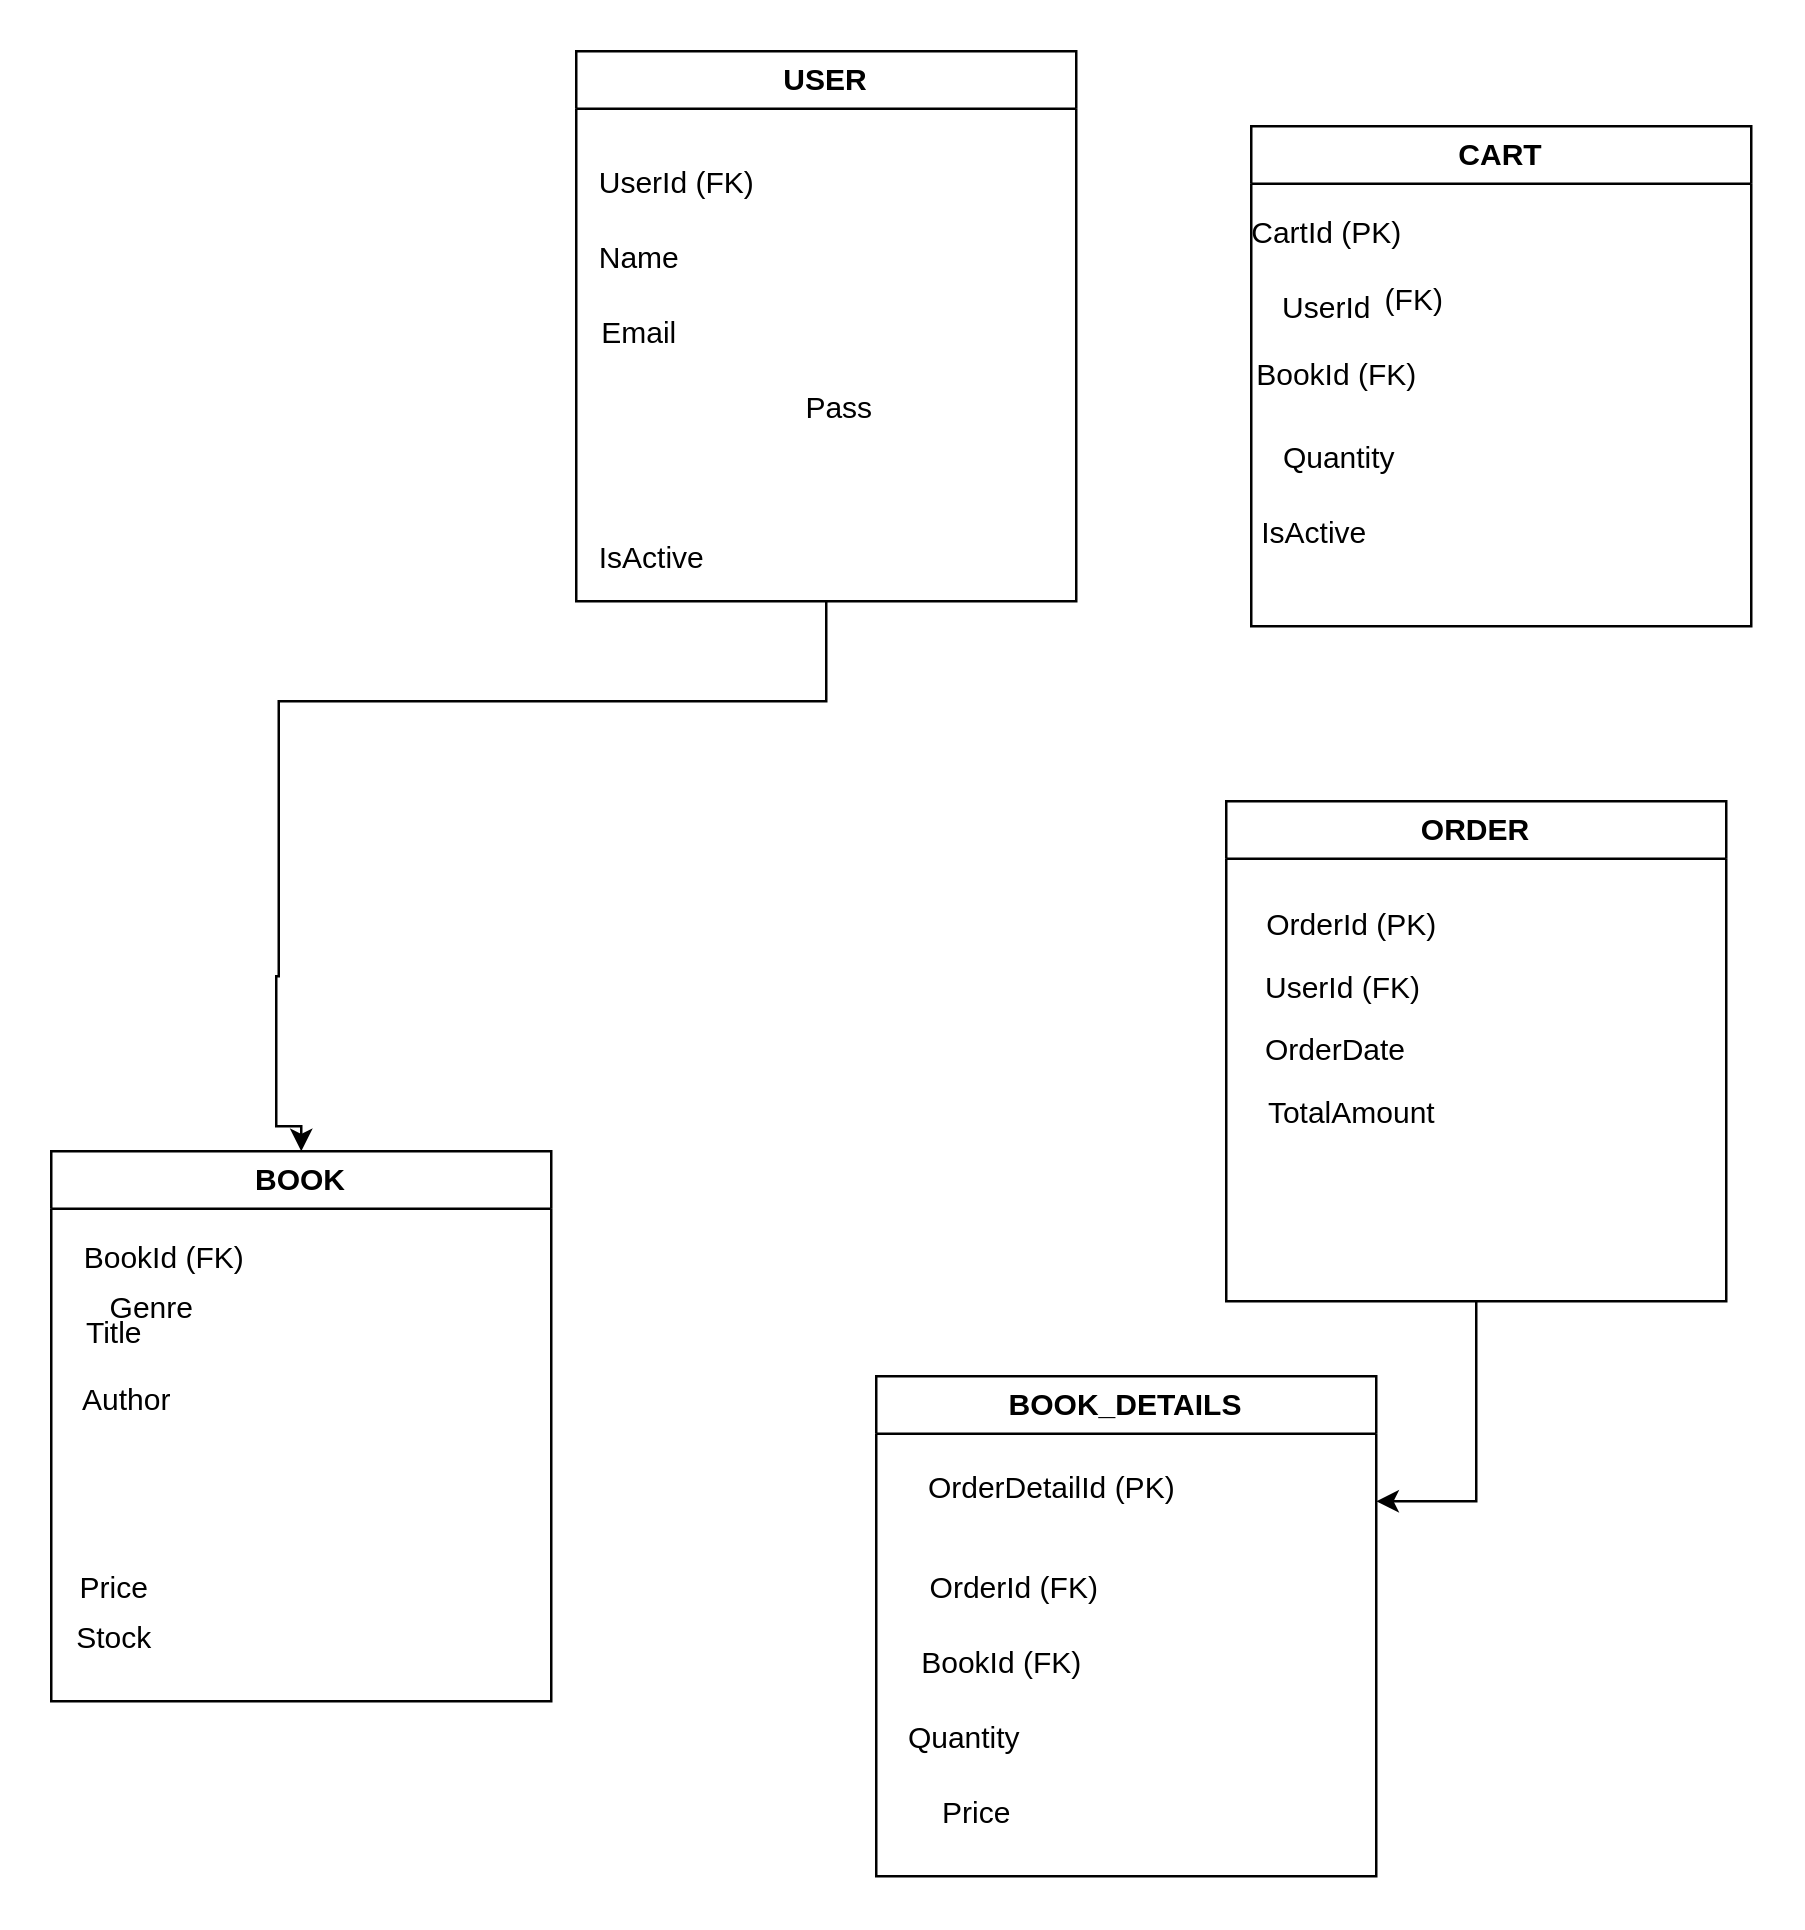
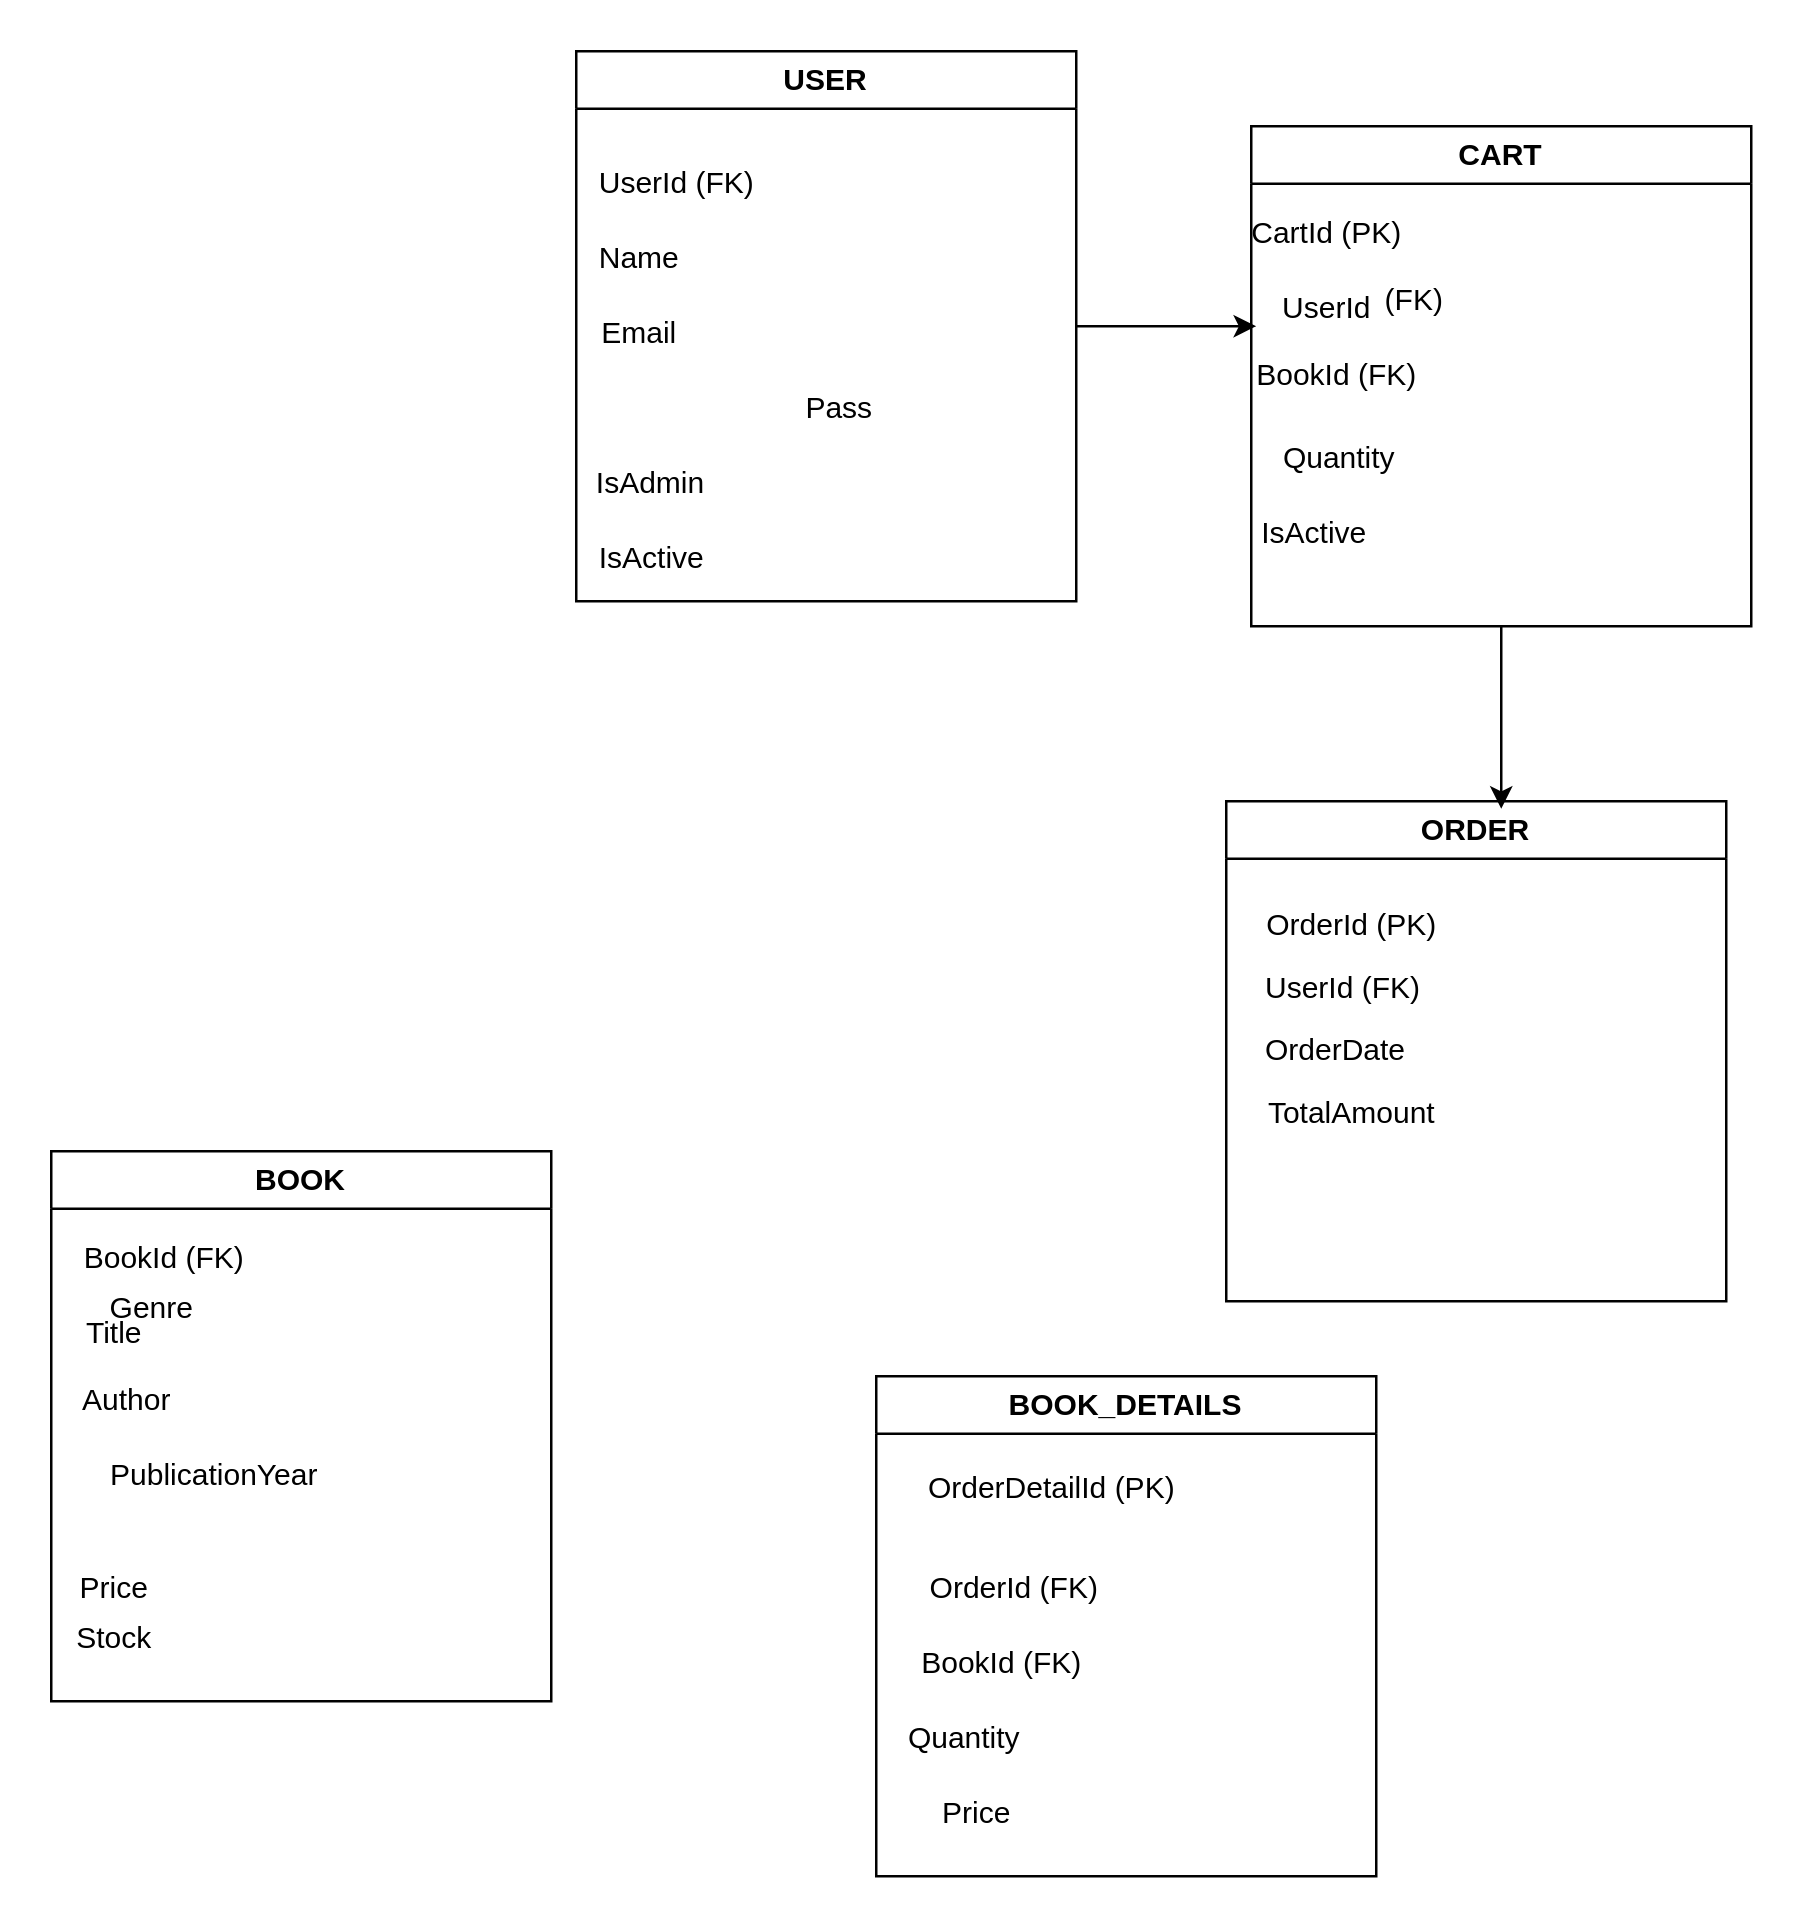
  <mxCell id="0" />
  <mxCell id="1" parent="0" />
  <mxCell id="2" value="USER" style="swimlane;whiteSpace=wrap;html=1;" vertex="1" parent="1"><mxGeometry x="230" width="200" height="220" as="geometry" y="20" /></mxCell>
  <mxCell id="3" value="UserId (FK)" style="text;html=1;align=center;verticalAlign=middle;resizable=0;points=[];autosize=1;strokeColor=none;fillColor=none;" vertex="1" parent="2"><mxGeometry x="-5" y="38" width="90" height="30" as="geometry" /></mxCell>
  <mxCell id="4" value="Name" style="text;html=1;align=center;verticalAlign=middle;resizable=0;points=[];autosize=1;strokeColor=none;fillColor=none;" vertex="1" parent="2"><mxGeometry x="-5" y="68" width="60" height="30" as="geometry" /></mxCell>
  <mxCell id="5" value="Pass" style="text;html=1;align=center;verticalAlign=middle;resizable=0;points=[];autosize=1;strokeColor=none;fillColor=none;" vertex="1" parent="2"><mxGeometry x="80" y="128" width="50" height="30" as="geometry" /></mxCell>
  <mxCell id="6" value="Email" style="text;html=1;align=center;verticalAlign=middle;resizable=0;points=[];autosize=1;strokeColor=none;fillColor=none;" vertex="1" parent="2"><mxGeometry y="98" width="50" height="30" as="geometry" /></mxCell>
+ <mxCell id="7" value="IsAdmin" style="text;html=1;align=center;verticalAlign=middle;whiteSpace=wrap;rounded=0;" vertex="1" parent="2"><mxGeometry x="10" y="158" width="40" height="30" as="geometry" /></mxCell>
  <mxCell id="8" value="IsActive" style="text;html=1;align=center;verticalAlign=middle;resizable=0;points=[];autosize=1;strokeColor=none;fillColor=none;" vertex="1" parent="2"><mxGeometry x="-5" y="188" width="70" height="30" as="geometry" /></mxCell>
  <mxCell id="9" value="BOOK" style="swimlane;whiteSpace=wrap;html=1;" vertex="1" parent="1"><mxGeometry x="20" y="460" width="200" height="220" as="geometry" /></mxCell>
  <mxCell id="10" value="BookId (FK)" style="text;html=1;align=center;verticalAlign=middle;resizable=0;points=[];autosize=1;strokeColor=none;fillColor=none;" vertex="1" parent="9"><mxGeometry y="28" width="90" height="30" as="geometry" /></mxCell>
  <mxCell id="11" value="Title" style="text;html=1;align=center;verticalAlign=middle;resizable=0;points=[];autosize=1;strokeColor=none;fillColor=none;" vertex="1" parent="9"><mxGeometry y="58" width="50" height="30" as="geometry" /></mxCell>
  <mxCell id="12" value="Author" style="text;html=1;align=center;verticalAlign=middle;resizable=0;points=[];autosize=1;strokeColor=none;fillColor=none;" vertex="1" parent="9"><mxGeometry y="85" width="60" height="30" as="geometry" /></mxCell>
+ <mxCell id="13" value="PublicationYear" style="text;html=1;align=center;verticalAlign=middle;resizable=0;points=[];autosize=1;strokeColor=none;fillColor=none;" vertex="1" parent="9"><mxGeometry x="10" y="115" width="110" height="30" as="geometry" /></mxCell>
  <mxCell id="14" value="Price" style="text;html=1;align=center;verticalAlign=middle;resizable=0;points=[];autosize=1;strokeColor=none;fillColor=none;" vertex="1" parent="9"><mxGeometry y="160" width="50" height="30" as="geometry" /></mxCell>
  <mxCell id="15" value="Stock" style="text;html=1;align=center;verticalAlign=middle;resizable=0;points=[];autosize=1;strokeColor=none;fillColor=none;" vertex="1" parent="9"><mxGeometry y="180" width="50" height="30" as="geometry" /></mxCell>
  <mxCell id="16" value="Genre" style="text;html=1;align=center;verticalAlign=middle;resizable=0;points=[];autosize=1;strokeColor=none;fillColor=none;" vertex="1" parent="1"><mxGeometry x="30" y="508" width="60" height="30" as="geometry" /></mxCell>
  <mxCell id="17" value="CART" style="swimlane;whiteSpace=wrap;html=1;" vertex="1" parent="1"><mxGeometry x="500" y="50" width="200" height="200" as="geometry" /></mxCell>
  <mxCell id="18" value="CartId (PK)" style="text;html=1;align=center;verticalAlign=middle;resizable=0;points=[];autosize=1;strokeColor=none;fillColor=none;" vertex="1" parent="17"><mxGeometry x="-10" y="28" width="80" height="30" as="geometry" /></mxCell>
  <mxCell id="19" value="UserId" style="text;html=1;align=center;verticalAlign=middle;resizable=0;points=[];autosize=1;strokeColor=none;fillColor=none;" vertex="1" parent="17"><mxGeometry y="58" width="60" height="30" as="geometry" /></mxCell>
  <mxCell id="20" value="Quantity" style="text;html=1;align=center;verticalAlign=middle;resizable=0;points=[];autosize=1;strokeColor=none;fillColor=none;" vertex="1" parent="17"><mxGeometry y="118" width="70" height="30" as="geometry" /></mxCell>
  <mxCell id="21" value="IsActive" style="text;html=1;align=center;verticalAlign=middle;resizable=0;points=[];autosize=1;strokeColor=none;fillColor=none;" vertex="1" parent="17"><mxGeometry x="-10" y="148" width="70" height="30" as="geometry" /></mxCell>
  <mxCell id="22" value="BookId (FK)" style="text;html=1;align=center;verticalAlign=middle;resizable=0;points=[];autosize=1;strokeColor=none;fillColor=none;" vertex="1" parent="17"><mxGeometry x="-11" y="85" width="90" height="30" as="geometry" /></mxCell>
  <mxCell id="23" value="(FK)" style="text;html=1;align=center;verticalAlign=middle;resizable=0;points=[];autosize=1;strokeColor=none;fillColor=none;" vertex="1" parent="17"><mxGeometry x="40" y="55" width="50" height="30" as="geometry" /></mxCell>
- <mxCell id="24" value="" style="edgeStyle=orthogonalEdgeStyle;rounded=0;orthogonalLoop=1;jettySize=auto;html=1;entryX=0.5;entryY=0;entryDx=0;entryDy=0;" edge="1" parent="1" source="2" target="9"><mxGeometry relative="1" as="geometry"><mxPoint x="110" y="250" as="targetPoint" /><mxPoint x="330" y="240" as="sourcePoint" /><Array as="points"><mxPoint x="330" y="280" /><mxPoint x="111" y="280" /><mxPoint x="111" y="390" /><mxPoint x="110" y="390" /><mxPoint x="110" y="450" /><mxPoint x="120" y="450" /></Array></mxGeometry></mxCell>
- <mxCell id="25" style="edgeStyle=orthogonalEdgeStyle;rounded=0;orthogonalLoop=1;jettySize=auto;html=1;entryX=1;entryY=0.25;entryDx=0;entryDy=0;" edge="1" parent="1" source="26" target="31"><mxGeometry relative="1" as="geometry" /></mxCell>
  <mxCell id="26" value="ORDER" style="swimlane;whiteSpace=wrap;html=1;" vertex="1" parent="1"><mxGeometry x="490" y="320" width="200" height="200" as="geometry" /></mxCell>
  <mxCell id="27" value="OrderDate" style="text;strokeColor=none;fillColor=none;align=left;verticalAlign=middle;spacingLeft=4;spacingRight=4;overflow=hidden;points=[[0,0.5],[1,0.5]];portConstraint=eastwest;rotatable=0;whiteSpace=wrap;html=1;" vertex="1" parent="26"><mxGeometry x="10" y="85" width="80" height="30" as="geometry" /></mxCell>
  <mxCell id="28" value="UserId (FK)" style="text;strokeColor=none;fillColor=none;align=left;verticalAlign=middle;spacingLeft=4;spacingRight=4;overflow=hidden;points=[[0,0.5],[1,0.5]];portConstraint=eastwest;rotatable=0;whiteSpace=wrap;html=1;" vertex="1" parent="26"><mxGeometry x="10" y="65" width="80" height="20" as="geometry" /></mxCell>
  <mxCell id="29" value="TotalAmount" style="text;html=1;align=center;verticalAlign=middle;resizable=0;points=[];autosize=1;strokeColor=none;fillColor=none;" vertex="1" parent="26"><mxGeometry x="5" y="110" width="90" height="30" as="geometry" /></mxCell>
  <mxCell id="30" value="OrderId (PK)" style="text;html=1;align=center;verticalAlign=middle;resizable=0;points=[];autosize=1;strokeColor=none;fillColor=none;" vertex="1" parent="26"><mxGeometry x="5" y="35" width="90" height="30" as="geometry" /></mxCell>
  <mxCell id="31" value="BOOK_DETAILS" style="swimlane;whiteSpace=wrap;html=1;" vertex="1" parent="1"><mxGeometry x="350" y="550" width="200" height="200" as="geometry" /></mxCell>
  <mxCell id="32" value="OrderDetailId (PK)" style="text;html=1;align=center;verticalAlign=middle;resizable=0;points=[];autosize=1;strokeColor=none;fillColor=none;" vertex="1" parent="31"><mxGeometry x="10" y="30" width="120" height="30" as="geometry" /></mxCell>
  <mxCell id="33" value="OrderId (FK)" style="text;html=1;align=center;verticalAlign=middle;resizable=0;points=[];autosize=1;strokeColor=none;fillColor=none;" vertex="1" parent="31"><mxGeometry x="10" y="70" width="90" height="30" as="geometry" /></mxCell>
  <mxCell id="34" value="BookId (FK)" style="text;html=1;align=center;verticalAlign=middle;resizable=0;points=[];autosize=1;strokeColor=none;fillColor=none;" vertex="1" parent="31"><mxGeometry x="5" y="100" width="90" height="30" as="geometry" /></mxCell>
  <mxCell id="35" value="Quantity" style="text;html=1;align=center;verticalAlign=middle;resizable=0;points=[];autosize=1;strokeColor=none;fillColor=none;" vertex="1" parent="31"><mxGeometry y="130" width="70" height="30" as="geometry" /></mxCell>
  <mxCell id="36" value="Price" style="text;html=1;align=center;verticalAlign=middle;resizable=0;points=[];autosize=1;strokeColor=none;fillColor=none;" vertex="1" parent="31"><mxGeometry x="15" y="160" width="50" height="30" as="geometry" /></mxCell>
+ <mxCell id="37" style="edgeStyle=orthogonalEdgeStyle;rounded=0;orthogonalLoop=1;jettySize=auto;html=1;entryX=0.033;entryY=0.733;entryDx=0;entryDy=0;entryPerimeter=0;" edge="1" parent="1" source="2" target="19"><mxGeometry relative="1" as="geometry" /></mxCell>
+ <mxCell id="38" style="edgeStyle=orthogonalEdgeStyle;rounded=0;orthogonalLoop=1;jettySize=auto;html=1;entryX=0.55;entryY=0.015;entryDx=0;entryDy=0;entryPerimeter=0;" edge="1" parent="1" source="17" target="26"><mxGeometry relative="1" as="geometry" /></mxCell>
